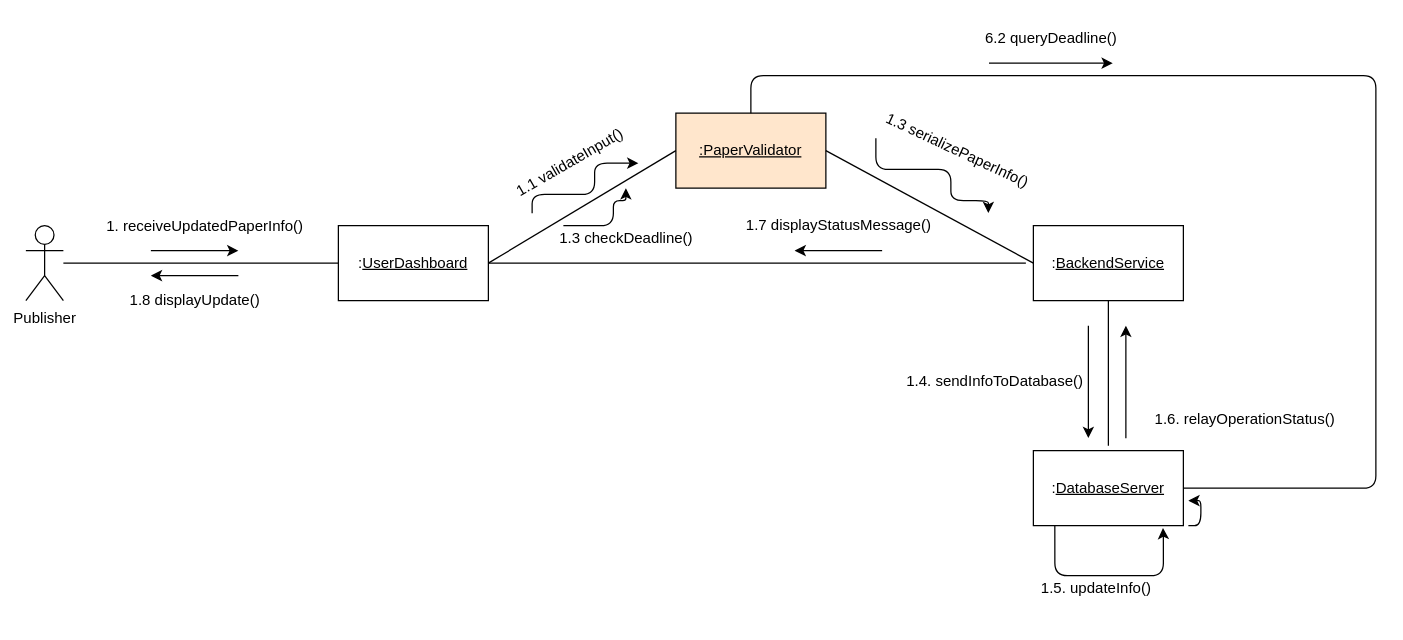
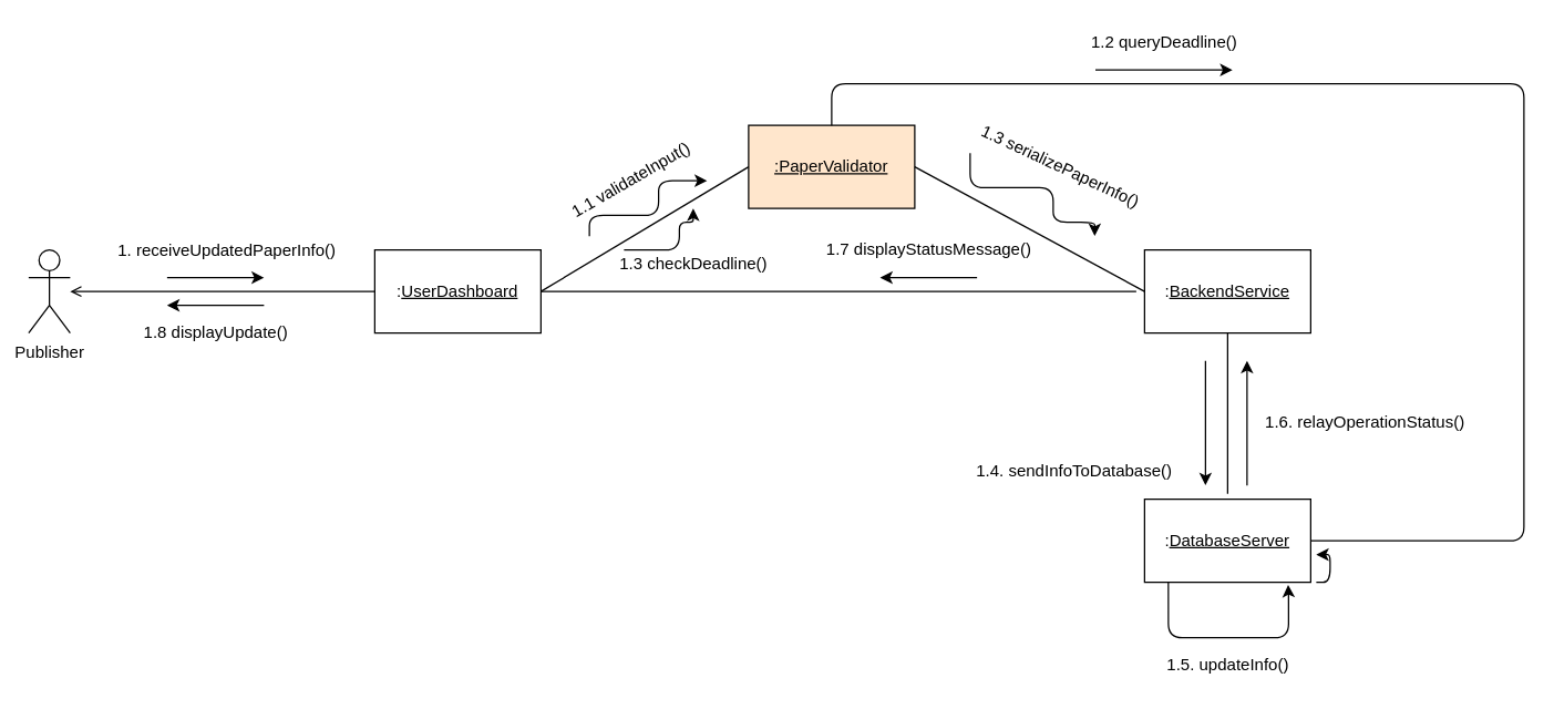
  <mxCell id="0" />
  <mxCell id="1" parent="0" />
  <mxCell id="2" value=":&lt;u&gt;UserDashboard&lt;br&gt;&lt;/u&gt;" style="rounded=0;whiteSpace=wrap;html=1;" parent="1" vertex="1"><mxGeometry x="270" y="180" width="120" height="60" as="geometry" /></mxCell>
  <mxCell id="3" value="Publisher&lt;br&gt;" style="shape=umlActor;verticalLabelPosition=bottom;labelBackgroundColor=#ffffff;verticalAlign=top;html=1;outlineConnect=0;" parent="1" vertex="1"><mxGeometry x="20" y="180" width="30" height="60" as="geometry" /></mxCell>
  <mxCell id="4" value="&lt;u&gt;:PaperValidator&lt;br&gt;&lt;/u&gt;" style="rounded=0;whiteSpace=wrap;html=1;fillColor=#ffe6cc;" parent="1" vertex="1"><mxGeometry x="540" y="90" width="120" height="60" as="geometry" /></mxCell>
  <mxCell id="5" value=":&lt;u&gt;DatabaseServer&lt;br&gt;&lt;/u&gt;" style="rounded=0;whiteSpace=wrap;html=1;" parent="1" vertex="1"><mxGeometry x="826" y="360" width="120" height="60" as="geometry" /></mxCell>
- <mxCell id="6" value="" style="endArrow=none;html=1;exitX=0;exitY=0.5;exitDx=0;exitDy=0;" parent="1" source="2" target="3" edge="1"><mxGeometry width="50" height="50" relative="1" as="geometry"><mxPoint x="380" y="260" as="sourcePoint" /><mxPoint x="430" y="210" as="targetPoint" /><Array as="points" /></mxGeometry></mxCell>
+ <mxCell id="6" value="" style="endArrow=open;html=1;exitX=0;exitY=0.5;exitDx=0;exitDy=0;" parent="1" source="2" target="3" edge="1"><mxGeometry width="50" height="50" relative="1" as="geometry"><mxPoint x="380" y="260" as="sourcePoint" /><mxPoint x="430" y="210" as="targetPoint" /><Array as="points" /></mxGeometry></mxCell>
  <mxCell id="7" value="1. receiveUpdatedPaperInfo()" style="text;html=1;align=center;verticalAlign=middle;resizable=0;points=[];labelBackgroundColor=#ffffff;" parent="6" vertex="1" connectable="0"><mxGeometry x="-0.113" y="-1" relative="1" as="geometry"><mxPoint x="-10" y="-29" as="offset" /></mxGeometry></mxCell>
  <mxCell id="8" value="" style="endArrow=none;html=1;entryX=0;entryY=0.5;entryDx=0;entryDy=0;exitX=1;exitY=0.5;exitDx=0;exitDy=0;" parent="1" source="2" target="4" edge="1"><mxGeometry width="50" height="50" relative="1" as="geometry"><mxPoint x="460" y="270" as="sourcePoint" /><mxPoint x="430" y="214" as="targetPoint" /></mxGeometry></mxCell>
  <mxCell id="9" value="" style="endArrow=none;html=1;exitX=0;exitY=0.5;exitDx=0;exitDy=0;entryX=1;entryY=0.5;entryDx=0;entryDy=0;" parent="1" source="10" target="4" edge="1"><mxGeometry width="50" height="50" relative="1" as="geometry"><mxPoint x="460" y="270" as="sourcePoint" /><mxPoint x="510" y="220" as="targetPoint" /></mxGeometry></mxCell>
  <mxCell id="10" value=":&lt;u&gt;BackendService&lt;br&gt;&lt;/u&gt;" style="rounded=0;whiteSpace=wrap;html=1;" parent="1" vertex="1"><mxGeometry x="826" y="180" width="120" height="60" as="geometry" /></mxCell>
  <mxCell id="11" value="" style="endArrow=none;html=1;exitX=0.5;exitY=1;exitDx=0;exitDy=0;" parent="1" source="10" edge="1"><mxGeometry width="50" height="50" relative="1" as="geometry"><mxPoint x="520" y="320" as="sourcePoint" /><mxPoint x="886" y="356" as="targetPoint" /></mxGeometry></mxCell>
  <mxCell id="12" value="" style="edgeStyle=segmentEdgeStyle;endArrow=classic;html=1;" parent="1" edge="1"><mxGeometry width="50" height="50" relative="1" as="geometry"><mxPoint x="120" y="200" as="sourcePoint" /><mxPoint x="190" y="200" as="targetPoint" /><Array as="points" /></mxGeometry></mxCell>
  <mxCell id="13" value="1.7 displayStatusMessage()" style="text;html=1;align=center;verticalAlign=middle;resizable=0;points=[];autosize=1;" parent="1" vertex="1"><mxGeometry x="590" y="170" width="160" height="20" as="geometry" /></mxCell>
  <mxCell id="14" value="1.1&amp;nbsp;validateInput()" style="text;html=1;align=center;verticalAlign=middle;resizable=0;points=[];autosize=1;rotation=-30;" parent="1" vertex="1"><mxGeometry x="400" y="120" width="110" height="20" as="geometry" /></mxCell>
  <mxCell id="15" value="" style="edgeStyle=segmentEdgeStyle;endArrow=classic;html=1;" parent="1" edge="1"><mxGeometry width="50" height="50" relative="1" as="geometry"><mxPoint x="425" y="170" as="sourcePoint" /><mxPoint x="510" y="130" as="targetPoint" /><Array as="points"><mxPoint x="475" y="155" /><mxPoint x="475" y="130" /><mxPoint x="510" y="130" /></Array></mxGeometry></mxCell>
  <mxCell id="16" value="1.3&amp;nbsp;serializePaperInfo()" style="text;html=1;align=center;verticalAlign=middle;resizable=0;points=[];autosize=1;rotation=25;" parent="1" vertex="1"><mxGeometry x="695" y="110" width="140" height="20" as="geometry" /></mxCell>
  <mxCell id="17" value="" style="edgeStyle=segmentEdgeStyle;endArrow=classic;html=1;" parent="1" edge="1"><mxGeometry width="50" height="50" relative="1" as="geometry"><mxPoint x="700" y="110" as="sourcePoint" /><mxPoint x="790" y="170" as="targetPoint" /><Array as="points"><mxPoint x="700" y="135" /><mxPoint x="760" y="135" /><mxPoint x="760" y="160" /><mxPoint x="790" y="160" /></Array></mxGeometry></mxCell>
- <mxCell id="18" value="1.4. sendInfoToDatabase()" style="text;html=1;align=center;verticalAlign=middle;resizable=0;points=[];autosize=1;" parent="1" vertex="1"><mxGeometry x="715" y="295" width="160" height="20" as="geometry" /></mxCell>
+ <mxCell id="18" value="1.4. sendInfoToDatabase()" style="text;html=1;align=center;verticalAlign=middle;resizable=0;points=[];autosize=1;" parent="1" vertex="1"><mxGeometry x="695" y="330" width="160" height="20" as="geometry" /></mxCell>
  <mxCell id="19" value="" style="edgeStyle=segmentEdgeStyle;endArrow=classic;html=1;" parent="1" edge="1"><mxGeometry width="50" height="50" relative="1" as="geometry"><mxPoint x="870" y="260" as="sourcePoint" /><mxPoint x="870" y="350" as="targetPoint" /><Array as="points"><mxPoint x="870" y="260" /><mxPoint x="870" y="350" /></Array></mxGeometry></mxCell>
  <mxCell id="20" value="" style="edgeStyle=segmentEdgeStyle;endArrow=classic;html=1;exitX=0.143;exitY=0.994;exitDx=0;exitDy=0;exitPerimeter=0;entryX=0.864;entryY=1.032;entryDx=0;entryDy=0;entryPerimeter=0;" parent="1" source="5" target="5" edge="1"><mxGeometry width="50" height="50" relative="1" as="geometry"><mxPoint x="840" y="460" as="sourcePoint" /><mxPoint x="890" y="430" as="targetPoint" /><Array as="points"><mxPoint x="843" y="460" /><mxPoint x="930" y="460" /><mxPoint x="930" y="430" /></Array></mxGeometry></mxCell>
  <mxCell id="21" value="" style="edgeStyle=segmentEdgeStyle;endArrow=classic;html=1;" parent="1" edge="1"><mxGeometry width="50" height="50" relative="1" as="geometry"><mxPoint x="900" y="350" as="sourcePoint" /><mxPoint x="900" y="260" as="targetPoint" /><Array as="points"><mxPoint x="900" y="330" /><mxPoint x="900" y="330" /></Array></mxGeometry></mxCell>
- <mxCell id="22" value="1.5. updateInfo()" style="text;html=1;align=center;verticalAlign=middle;resizable=0;points=[];autosize=1;" parent="1" vertex="1"><mxGeometry x="826" y="460" width="100" height="20" as="geometry" /></mxCell>
- <mxCell id="23" value="1.6. relayOperationStatus()" style="text;html=1;align=center;verticalAlign=middle;resizable=0;points=[];autosize=1;" parent="1" vertex="1"><mxGeometry x="915" y="325" width="160" height="20" as="geometry" /></mxCell>
+ <mxCell id="22" value="1.5. updateInfo()" style="text;html=1;align=center;verticalAlign=middle;resizable=0;points=[];autosize=1;" parent="1" vertex="1"><mxGeometry x="836" y="470" width="100" height="20" as="geometry" /></mxCell>
+ <mxCell id="23" value="1.6. relayOperationStatus()" style="text;html=1;align=center;verticalAlign=middle;resizable=0;points=[];autosize=1;" parent="1" vertex="1"><mxGeometry x="905" y="295" width="160" height="20" as="geometry" /></mxCell>
  <mxCell id="24" value="" style="endArrow=none;html=1;" parent="1" edge="1"><mxGeometry width="50" height="50" relative="1" as="geometry"><mxPoint x="390" y="210" as="sourcePoint" /><mxPoint x="820" y="210" as="targetPoint" /></mxGeometry></mxCell>
  <mxCell id="25" value="" style="edgeStyle=segmentEdgeStyle;endArrow=classic;html=1;" parent="1" edge="1"><mxGeometry width="50" height="50" relative="1" as="geometry"><mxPoint x="705" y="200" as="sourcePoint" /><mxPoint x="635" y="200" as="targetPoint" /></mxGeometry></mxCell>
  <mxCell id="26" value="" style="endArrow=none;html=1;entryX=0.5;entryY=0;entryDx=0;entryDy=0;exitX=1;exitY=0.5;exitDx=0;exitDy=0;" parent="1" source="5" target="4" edge="1"><mxGeometry width="50" height="50" relative="1" as="geometry"><mxPoint x="1100" y="390" as="sourcePoint" /><mxPoint x="840" y="130" as="targetPoint" /><Array as="points"><mxPoint x="1100" y="390" /><mxPoint x="1100" y="60" /><mxPoint x="600" y="60" /></Array></mxGeometry></mxCell>
- <mxCell id="27" value="6.2 queryDeadline()" style="text;html=1;align=center;verticalAlign=middle;resizable=0;points=[];autosize=1;" parent="1" vertex="1"><mxGeometry x="780" y="20" width="120" height="20" as="geometry" /></mxCell>
+ <mxCell id="27" value="1.2 queryDeadline()" style="text;html=1;align=center;verticalAlign=middle;resizable=0;points=[];autosize=1;" parent="1" vertex="1"><mxGeometry x="780" y="20" width="120" height="20" as="geometry" /></mxCell>
  <mxCell id="28" value="" style="edgeStyle=segmentEdgeStyle;endArrow=classic;html=1;" parent="1" edge="1"><mxGeometry width="50" height="50" relative="1" as="geometry"><mxPoint x="790.5" y="50" as="sourcePoint" /><mxPoint x="889.5" y="50" as="targetPoint" /></mxGeometry></mxCell>
  <mxCell id="29" value="" style="edgeStyle=segmentEdgeStyle;endArrow=classic;html=1;" parent="1" edge="1"><mxGeometry width="50" height="50" relative="1" as="geometry"><mxPoint x="950" y="420" as="sourcePoint" /><mxPoint x="950" y="400" as="targetPoint" /><Array as="points"><mxPoint x="960" y="420" /></Array></mxGeometry></mxCell>
  <mxCell id="30" value="" style="edgeStyle=segmentEdgeStyle;endArrow=classic;html=1;" parent="1" edge="1"><mxGeometry width="50" height="50" relative="1" as="geometry"><mxPoint x="450" y="180" as="sourcePoint" /><mxPoint x="500" y="150" as="targetPoint" /><Array as="points"><mxPoint x="490" y="180" /><mxPoint x="490" y="160" /><mxPoint x="500" y="160" /></Array></mxGeometry></mxCell>
  <mxCell id="31" value="1.3 checkDeadline()" style="text;html=1;align=center;verticalAlign=middle;resizable=0;points=[];autosize=1;" parent="1" vertex="1"><mxGeometry x="440" y="180" width="120" height="20" as="geometry" /></mxCell>
  <mxCell id="32" value="1.8 displayUpdate()" style="text;html=1;align=center;verticalAlign=middle;resizable=0;points=[];autosize=1;" parent="1" vertex="1"><mxGeometry x="95" y="230" width="120" height="20" as="geometry" /></mxCell>
  <mxCell id="33" value="" style="edgeStyle=segmentEdgeStyle;endArrow=classic;html=1;" parent="1" edge="1"><mxGeometry width="50" height="50" relative="1" as="geometry"><mxPoint x="190" y="220" as="sourcePoint" /><mxPoint x="120" y="220" as="targetPoint" /><Array as="points"><mxPoint x="170" y="220" /><mxPoint x="170" y="220" /></Array></mxGeometry></mxCell>
